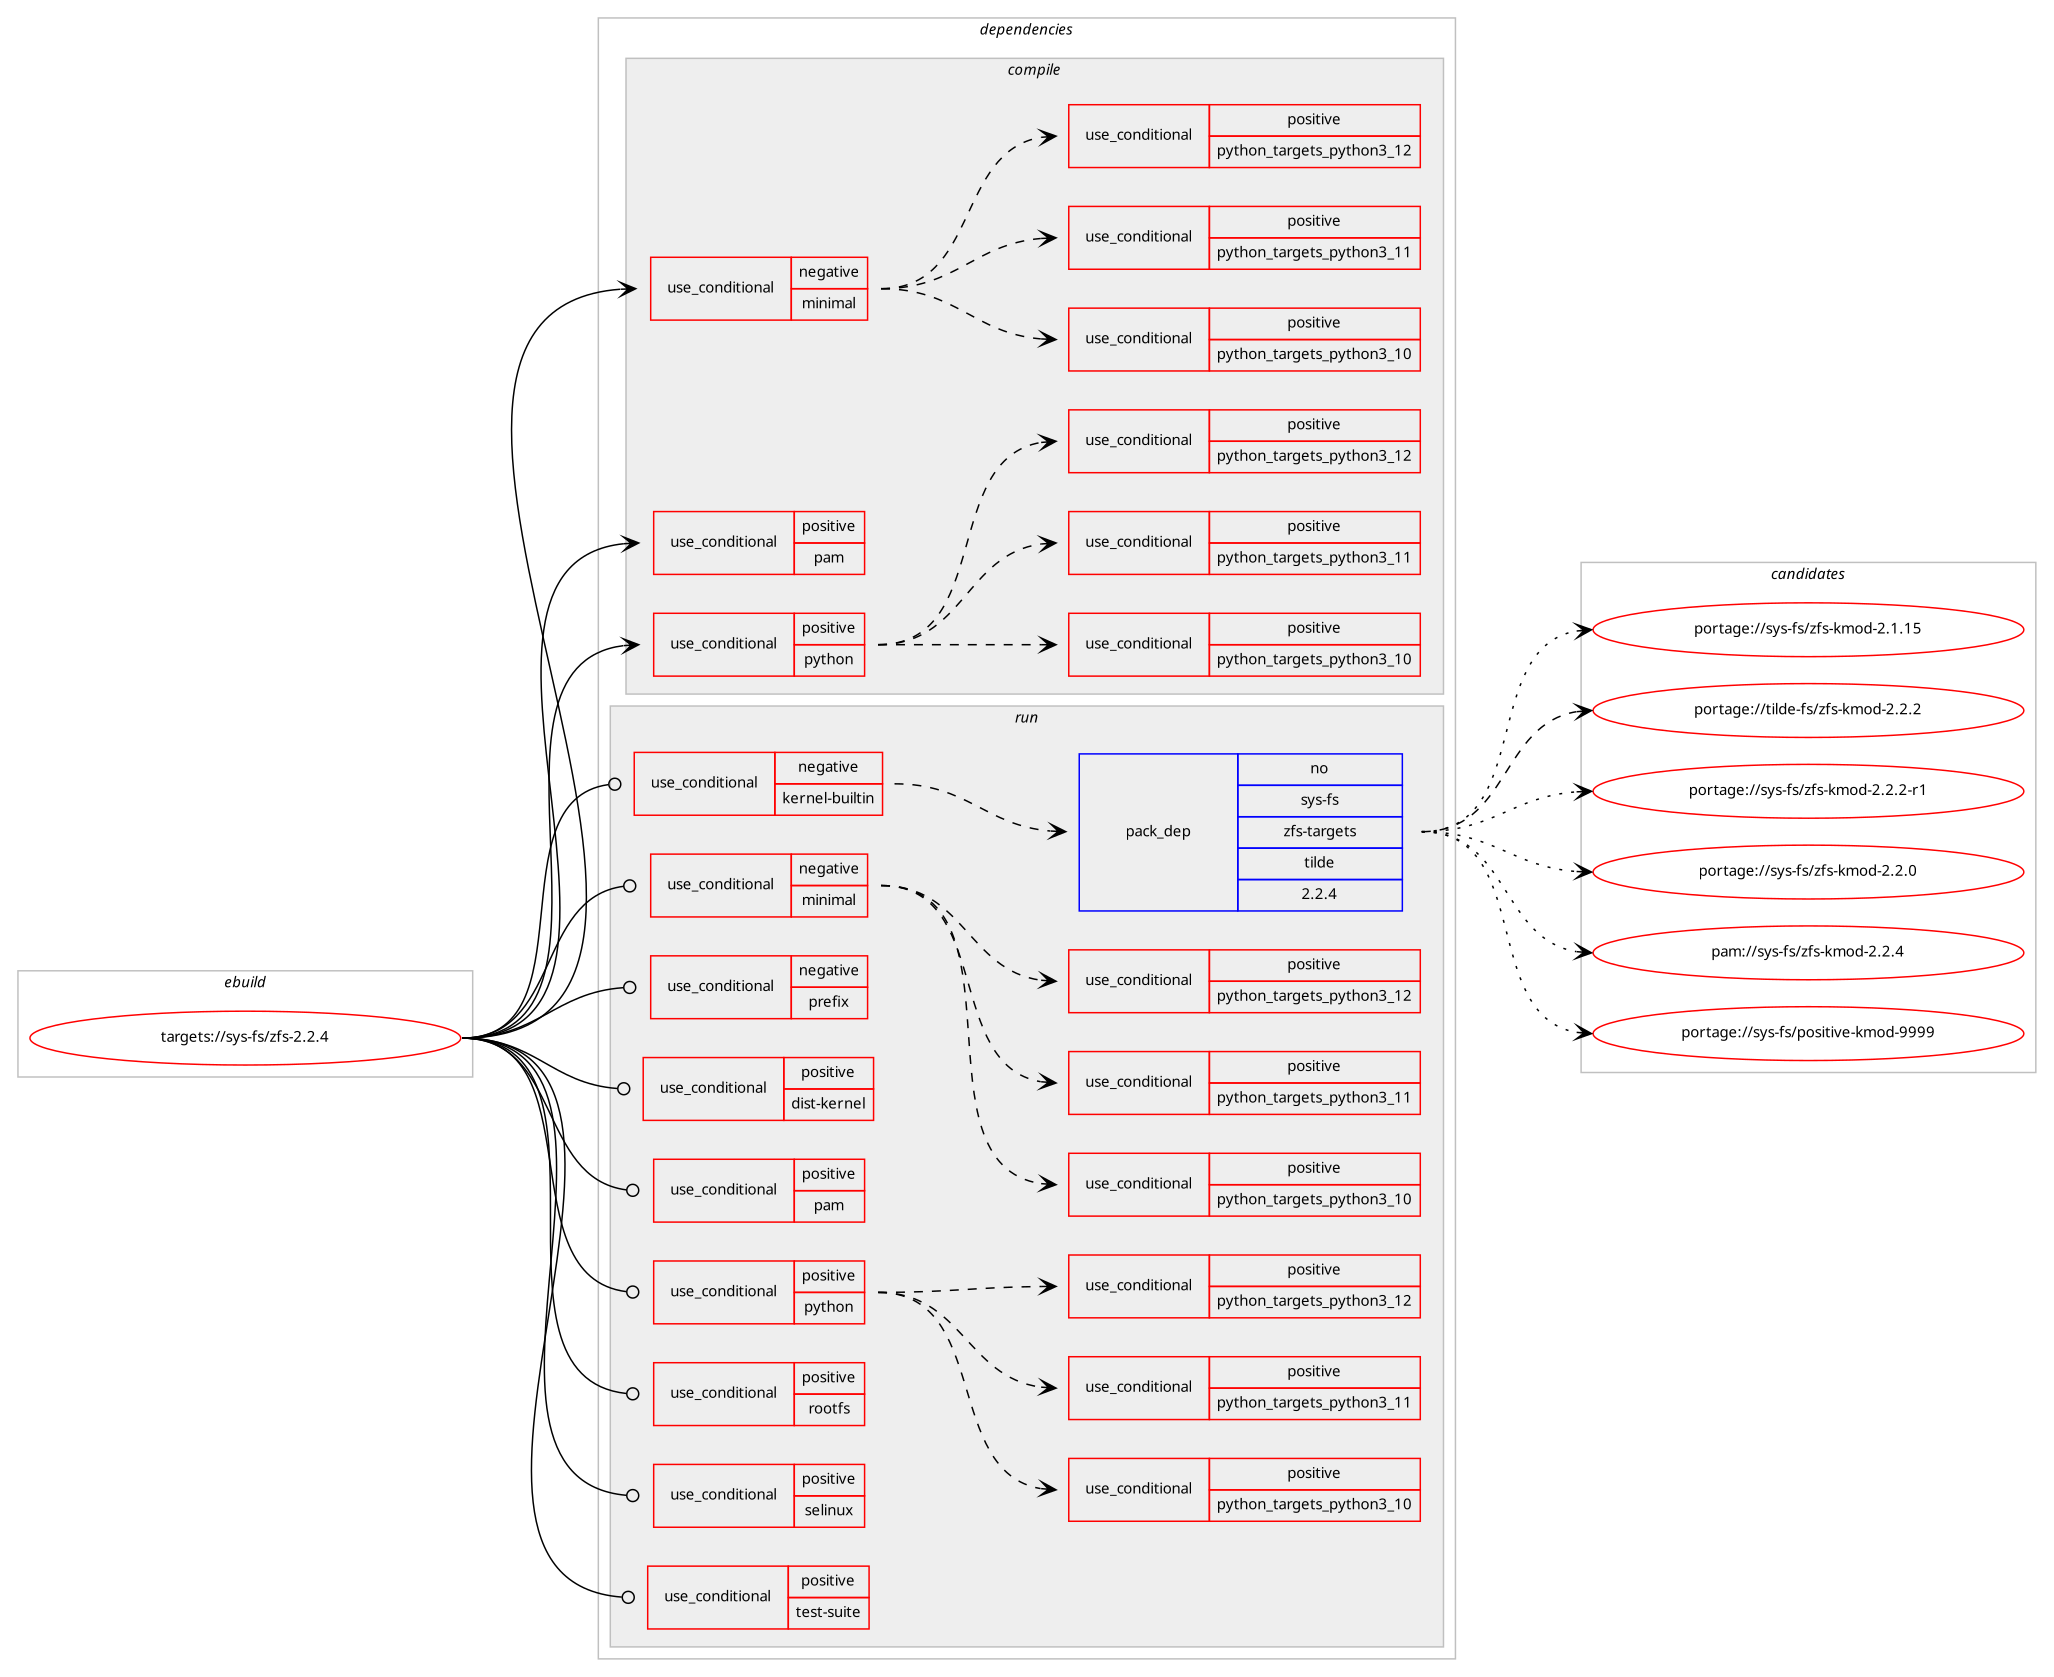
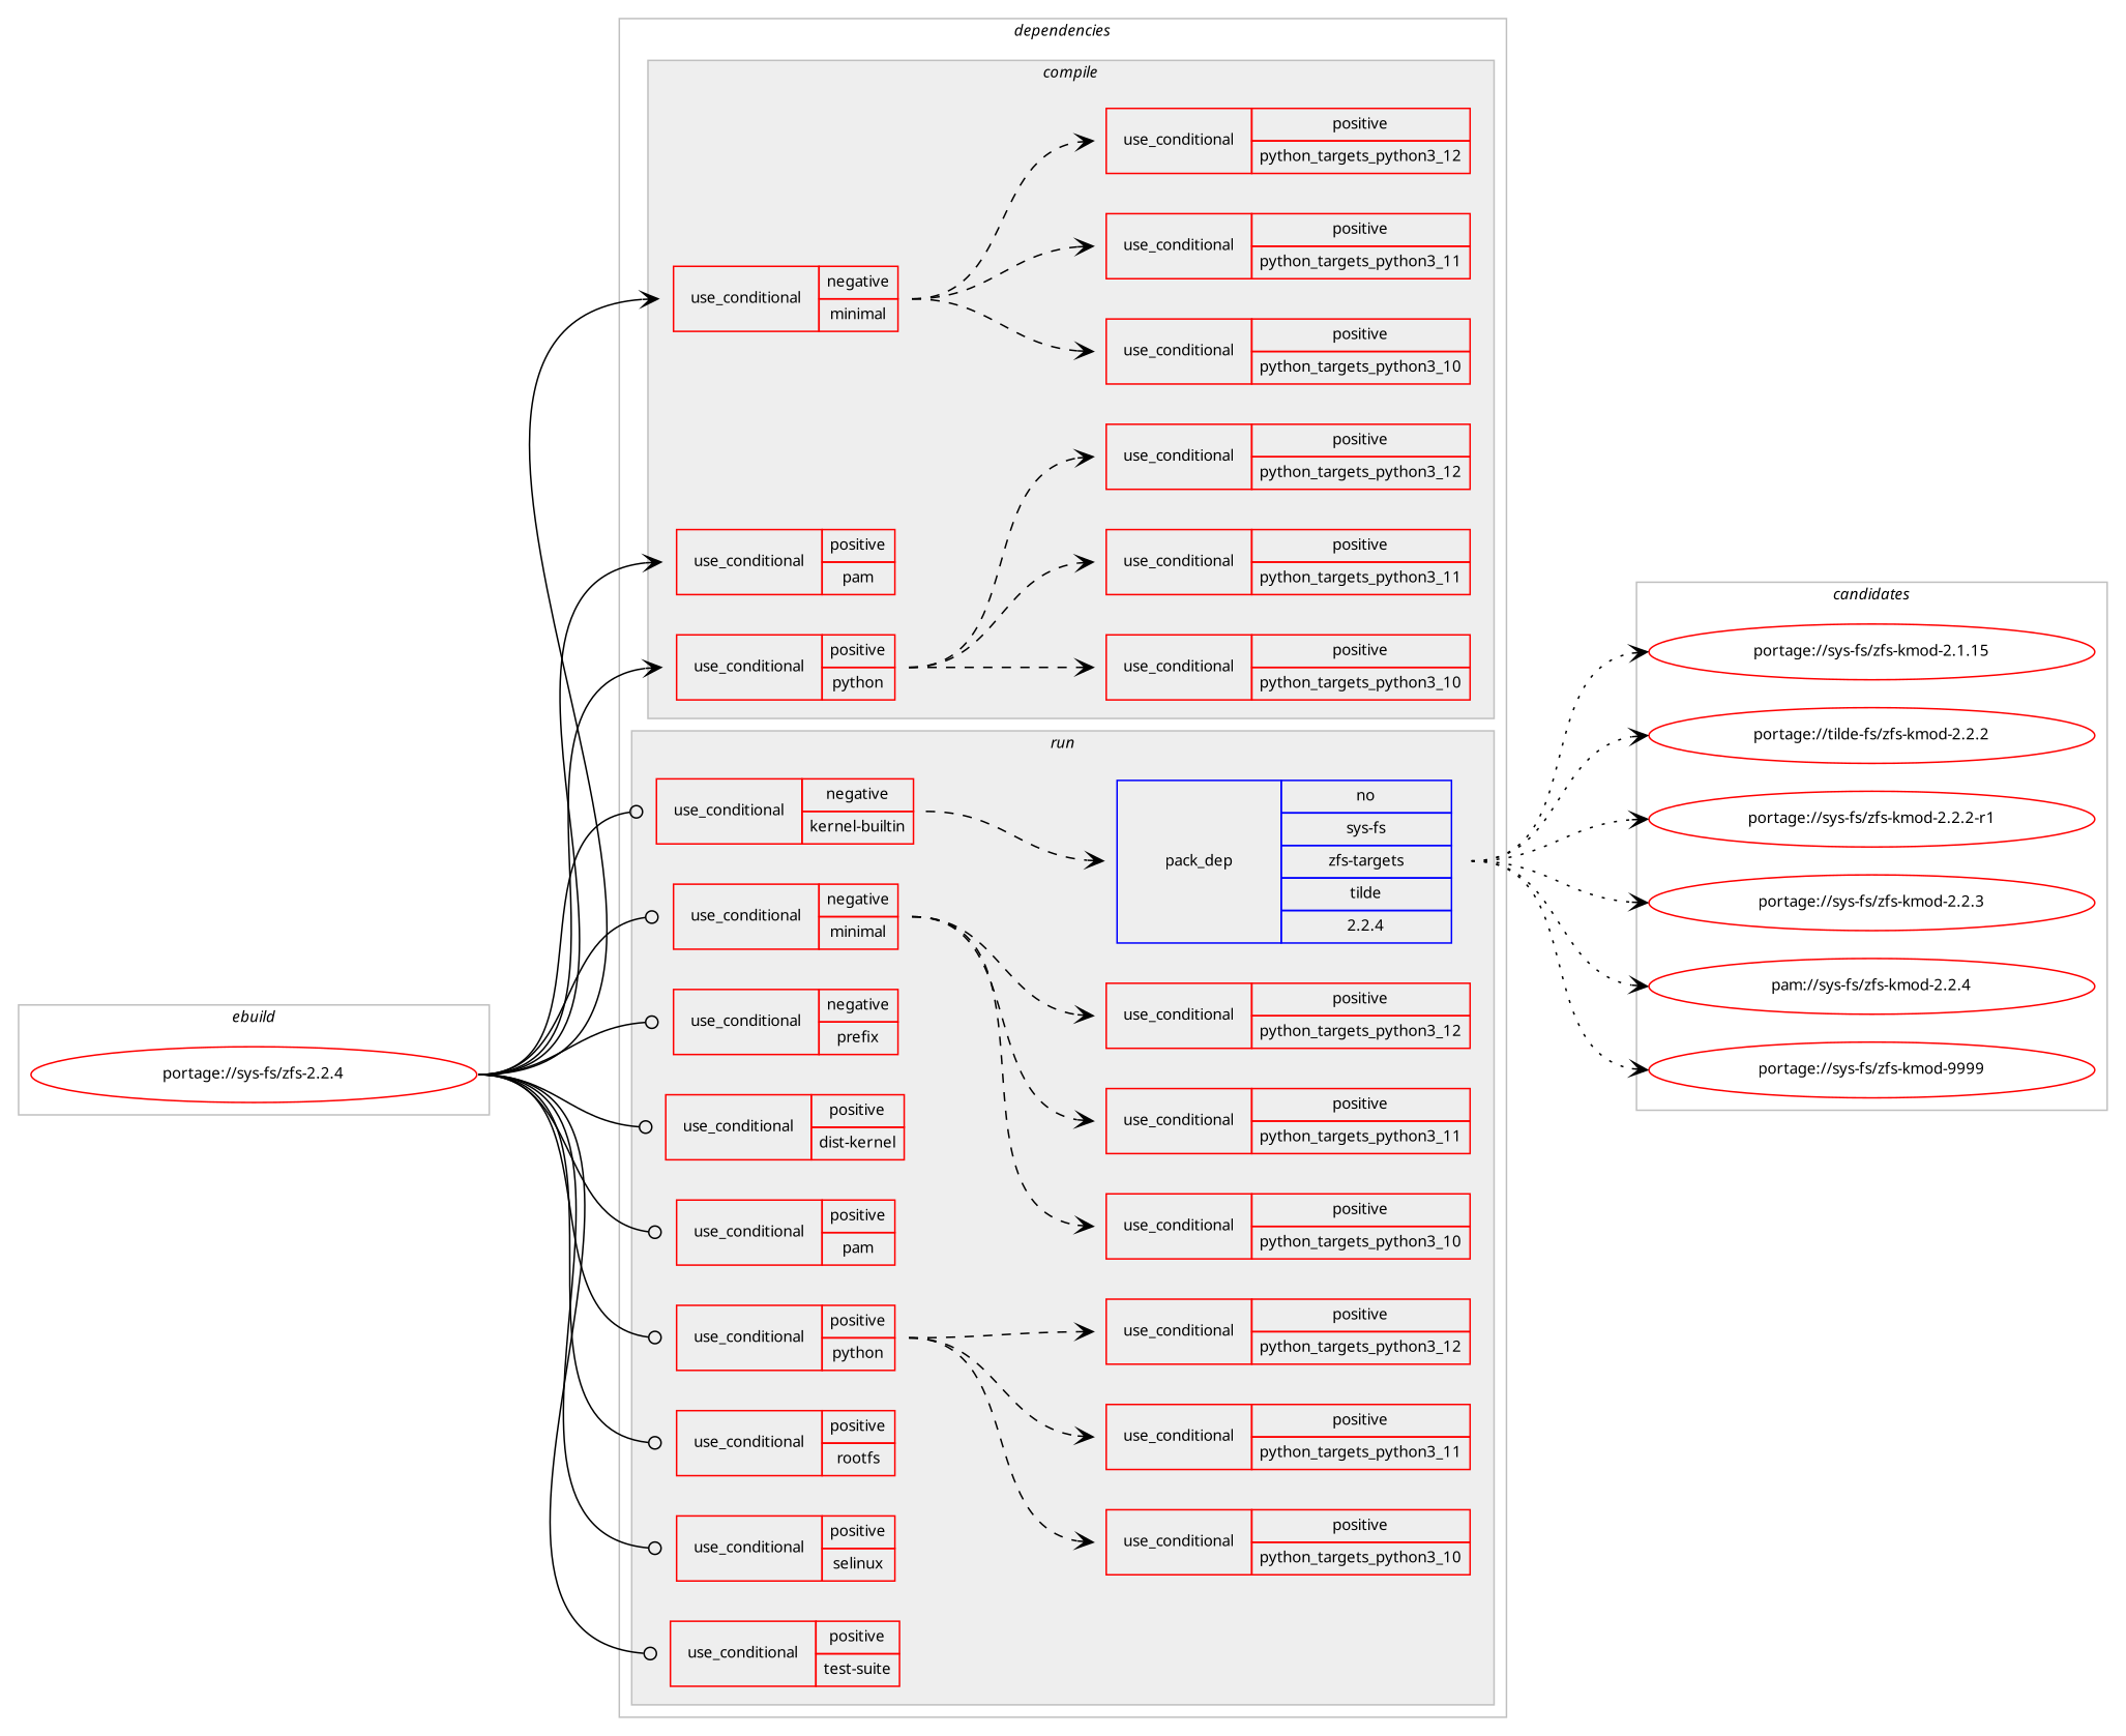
  digraph {
    compound=true
    concentrate=true
    fontname="Noto Sans"
    fontsize=10
    newrank=true
    rankdir=LR
    ranksep=1.5
    node [color=red fontname="Noto Sans" fontsize=10 shape=none]
    edge [arrowhead=vee fontname="Noto Sans" headport=w style=dashed tailport=e weight=20]
-   n1 [label="targets://sys-fs/zfs-2.2.4" width=4 shape=""]
+   n1 [label="portage://sys-fs/zfs-2.2.4" width=4 shape=""]
    n2 [label=<<TABLE BORDER="0" CELLBORDER="1" CELLSPACING="0" CELLPADDING="4"><TR><TD ROWSPAN="3" CELLPADDING="10">use_conditional</TD></TR><TR><TD>positive</TD></TR><TR><TD>python_targets_python3_10</TD></TR></TABLE>>]
    n3 [label=<<TABLE BORDER="0" CELLBORDER="1" CELLSPACING="0" CELLPADDING="4"><TR><TD ROWSPAN="3" CELLPADDING="10">use_conditional</TD></TR><TR><TD>positive</TD></TR><TR><TD>python_targets_python3_11</TD></TR></TABLE>>]
    n4 [label=<<TABLE BORDER="0" CELLBORDER="1" CELLSPACING="0" CELLPADDING="4"><TR><TD ROWSPAN="3" CELLPADDING="10">use_conditional</TD></TR><TR><TD>positive</TD></TR><TR><TD>python_targets_python3_12</TD></TR></TABLE>>]
    n5 [label=<<TABLE BORDER="0" CELLBORDER="1" CELLSPACING="0" CELLPADDING="4"><TR><TD ROWSPAN="3" CELLPADDING="10">use_conditional</TD></TR><TR><TD>negative</TD></TR><TR><TD>minimal</TD></TR></TABLE>>]
    n6 [label=<<TABLE BORDER="0" CELLBORDER="1" CELLSPACING="0" CELLPADDING="4"><TR><TD ROWSPAN="3" CELLPADDING="10">use_conditional</TD></TR><TR><TD>positive</TD></TR><TR><TD>pam</TD></TR></TABLE>>]
    n7 [label=<<TABLE BORDER="0" CELLBORDER="1" CELLSPACING="0" CELLPADDING="4"><TR><TD ROWSPAN="3" CELLPADDING="10">use_conditional</TD></TR><TR><TD>positive</TD></TR><TR><TD>python_targets_python3_10</TD></TR></TABLE>>]
    n8 [label=<<TABLE BORDER="0" CELLBORDER="1" CELLSPACING="0" CELLPADDING="4"><TR><TD ROWSPAN="3" CELLPADDING="10">use_conditional</TD></TR><TR><TD>positive</TD></TR><TR><TD>python_targets_python3_11</TD></TR></TABLE>>]
    n9 [label=<<TABLE BORDER="0" CELLBORDER="1" CELLSPACING="0" CELLPADDING="4"><TR><TD ROWSPAN="3" CELLPADDING="10">use_conditional</TD></TR><TR><TD>positive</TD></TR><TR><TD>python_targets_python3_12</TD></TR></TABLE>>]
    n10 [label=<<TABLE BORDER="0" CELLBORDER="1" CELLSPACING="0" CELLPADDING="4"><TR><TD ROWSPAN="3" CELLPADDING="10">use_conditional</TD></TR><TR><TD>positive</TD></TR><TR><TD>python</TD></TR></TABLE>>]
    n11 [color=blue label=<<TABLE BORDER="0" CELLBORDER="1" CELLSPACING="0" CELLPADDING="4" WIDTH="220"><TR><TD ROWSPAN="6" CELLPADDING="30">pack_dep</TD></TR><TR><TD WIDTH="110">no</TD></TR><TR><TD>sys-fs</TD></TR><TR><TD>zfs-targets</TD></TR><TR><TD>tilde</TD></TR><TR><TD>2.2.4</TD></TR></TABLE>>]
    n12 [label=<<TABLE BORDER="0" CELLBORDER="1" CELLSPACING="0" CELLPADDING="4"><TR><TD ROWSPAN="3" CELLPADDING="10">use_conditional</TD></TR><TR><TD>negative</TD></TR><TR><TD>kernel-builtin</TD></TR></TABLE>>]
    n13 [label=<<TABLE BORDER="0" CELLBORDER="1" CELLSPACING="0" CELLPADDING="4"><TR><TD ROWSPAN="3" CELLPADDING="10">use_conditional</TD></TR><TR><TD>positive</TD></TR><TR><TD>python_targets_python3_10</TD></TR></TABLE>>]
    n14 [label=<<TABLE BORDER="0" CELLBORDER="1" CELLSPACING="0" CELLPADDING="4"><TR><TD ROWSPAN="3" CELLPADDING="10">use_conditional</TD></TR><TR><TD>positive</TD></TR><TR><TD>python_targets_python3_11</TD></TR></TABLE>>]
    n15 [label=<<TABLE BORDER="0" CELLBORDER="1" CELLSPACING="0" CELLPADDING="4"><TR><TD ROWSPAN="3" CELLPADDING="10">use_conditional</TD></TR><TR><TD>positive</TD></TR><TR><TD>python_targets_python3_12</TD></TR></TABLE>>]
    n16 [label=<<TABLE BORDER="0" CELLBORDER="1" CELLSPACING="0" CELLPADDING="4"><TR><TD ROWSPAN="3" CELLPADDING="10">use_conditional</TD></TR><TR><TD>negative</TD></TR><TR><TD>minimal</TD></TR></TABLE>>]
    n17 [label=<<TABLE BORDER="0" CELLBORDER="1" CELLSPACING="0" CELLPADDING="4"><TR><TD ROWSPAN="3" CELLPADDING="10">use_conditional</TD></TR><TR><TD>negative</TD></TR><TR><TD>prefix</TD></TR></TABLE>>]
    n18 [label=<<TABLE BORDER="0" CELLBORDER="1" CELLSPACING="0" CELLPADDING="4"><TR><TD ROWSPAN="3" CELLPADDING="10">use_conditional</TD></TR><TR><TD>positive</TD></TR><TR><TD>dist-kernel</TD></TR></TABLE>>]
    n19 [label=<<TABLE BORDER="0" CELLBORDER="1" CELLSPACING="0" CELLPADDING="4"><TR><TD ROWSPAN="3" CELLPADDING="10">use_conditional</TD></TR><TR><TD>positive</TD></TR><TR><TD>pam</TD></TR></TABLE>>]
    n20 [label=<<TABLE BORDER="0" CELLBORDER="1" CELLSPACING="0" CELLPADDING="4"><TR><TD ROWSPAN="3" CELLPADDING="10">use_conditional</TD></TR><TR><TD>positive</TD></TR><TR><TD>python_targets_python3_10</TD></TR></TABLE>>]
    n21 [label=<<TABLE BORDER="0" CELLBORDER="1" CELLSPACING="0" CELLPADDING="4"><TR><TD ROWSPAN="3" CELLPADDING="10">use_conditional</TD></TR><TR><TD>positive</TD></TR><TR><TD>python_targets_python3_11</TD></TR></TABLE>>]
    n22 [label=<<TABLE BORDER="0" CELLBORDER="1" CELLSPACING="0" CELLPADDING="4"><TR><TD ROWSPAN="3" CELLPADDING="10">use_conditional</TD></TR><TR><TD>positive</TD></TR><TR><TD>python_targets_python3_12</TD></TR></TABLE>>]
    n23 [label=<<TABLE BORDER="0" CELLBORDER="1" CELLSPACING="0" CELLPADDING="4"><TR><TD ROWSPAN="3" CELLPADDING="10">use_conditional</TD></TR><TR><TD>positive</TD></TR><TR><TD>python</TD></TR></TABLE>>]
    n24 [label=<<TABLE BORDER="0" CELLBORDER="1" CELLSPACING="0" CELLPADDING="4"><TR><TD ROWSPAN="3" CELLPADDING="10">use_conditional</TD></TR><TR><TD>positive</TD></TR><TR><TD>rootfs</TD></TR></TABLE>>]
    n25 [label=<<TABLE BORDER="0" CELLBORDER="1" CELLSPACING="0" CELLPADDING="4"><TR><TD ROWSPAN="3" CELLPADDING="10">use_conditional</TD></TR><TR><TD>positive</TD></TR><TR><TD>selinux</TD></TR></TABLE>>]
    n26 [label=<<TABLE BORDER="0" CELLBORDER="1" CELLSPACING="0" CELLPADDING="4"><TR><TD ROWSPAN="3" CELLPADDING="10">use_conditional</TD></TR><TR><TD>positive</TD></TR><TR><TD>test-suite</TD></TR></TABLE>>]
    n27 [label="portage://sys-fs/zfs-kmod-2.1.15" width=4 shape=""]
    n28 [label="portage://tilde-fs/zfs-kmod-2.2.2" width=4 shape=""]
    n29 [label="portage://sys-fs/zfs-kmod-2.2.2-r1" width=4 shape=""]
-   n30 [label="portage://sys-fs/zfs-kmod-2.2.0" width=4 shape=""]
+   n30 [label="portage://sys-fs/zfs-kmod-2.2.3" width=4 shape=""]
    n31 [label="pam://sys-fs/zfs-kmod-2.2.4" width=4 shape=""]
-   n32 [label="portage://sys-fs/positive-kmod-9999" width=4 shape=""]
+   n32 [label="portage://sys-fs/zfs-kmod-9999" width=4 shape=""]
    subgraph cluster_1 {
      color=gray
      label=<<i>ebuild</i>>
      rank=same
      n1
    }
    subgraph cluster_2 {
      color=gray
      label=<<i>dependencies</i>>
      subgraph cluster_3 {
        color=gray
        fillcolor="#eeeeee"
        label=<<i>compile</i>>
        style=filled
        subgraph sub_4 {
          color=gray
          fillcolor="#eeeeee"
          label=<<i>compile</i>>
          style=filled
          n5
          subgraph sub_5 {
            color=gray
            fillcolor="#eeeeee"
            label=<<i>compile</i>>
            style=filled
            n2
          }
          subgraph sub_6 {
            color=gray
            fillcolor="#eeeeee"
            label=<<i>compile</i>>
            style=filled
            n3
          }
          subgraph sub_7 {
            color=gray
            fillcolor="#eeeeee"
            label=<<i>compile</i>>
            style=filled
            n4
          }
        }
        subgraph sub_8 {
          color=gray
          fillcolor="#eeeeee"
          label=<<i>compile</i>>
          style=filled
          n6
        }
        subgraph sub_9 {
          color=gray
          fillcolor="#eeeeee"
          label=<<i>compile</i>>
          style=filled
          n10
          subgraph sub_10 {
            color=gray
            fillcolor="#eeeeee"
            label=<<i>compile</i>>
            style=filled
            n7
          }
          subgraph sub_11 {
            color=gray
            fillcolor="#eeeeee"
            label=<<i>compile</i>>
            style=filled
            n8
          }
          subgraph sub_12 {
            color=gray
            fillcolor="#eeeeee"
            label=<<i>compile</i>>
            style=filled
            n9
          }
        }
      }
      subgraph cluster_13 {
        color=gray
        fillcolor="#eeeeee"
        label=<<i>compile and run</i>>
        style=filled
      }
      subgraph cluster_14 {
        color=gray
        fillcolor="#eeeeee"
        label=<<i>run</i>>
        style=filled
        subgraph sub_15 {
          color=gray
          fillcolor="#eeeeee"
          label=<<i>run</i>>
          style=filled
          n12
          subgraph sub_16 {
            color=gray
            fillcolor="#eeeeee"
            label=<<i>run</i>>
            style=filled
            n11
          }
        }
        subgraph sub_17 {
          color=gray
          fillcolor="#eeeeee"
          label=<<i>run</i>>
          style=filled
          n16
          subgraph sub_18 {
            color=gray
            fillcolor="#eeeeee"
            label=<<i>run</i>>
            style=filled
            n13
          }
          subgraph sub_19 {
            color=gray
            fillcolor="#eeeeee"
            label=<<i>run</i>>
            style=filled
            n14
          }
          subgraph sub_20 {
            color=gray
            fillcolor="#eeeeee"
            label=<<i>run</i>>
            style=filled
            n15
          }
        }
        subgraph sub_21 {
          color=gray
          fillcolor="#eeeeee"
          label=<<i>run</i>>
          style=filled
          n17
        }
        subgraph sub_22 {
          color=gray
          fillcolor="#eeeeee"
          label=<<i>run</i>>
          style=filled
          n18
        }
        subgraph sub_23 {
          color=gray
          fillcolor="#eeeeee"
          label=<<i>run</i>>
          style=filled
          n19
        }
        subgraph sub_24 {
          color=gray
          fillcolor="#eeeeee"
          label=<<i>run</i>>
          style=filled
          n23
          subgraph sub_25 {
            color=gray
            fillcolor="#eeeeee"
            label=<<i>run</i>>
            style=filled
            n20
          }
          subgraph sub_26 {
            color=gray
            fillcolor="#eeeeee"
            label=<<i>run</i>>
            style=filled
            n21
          }
          subgraph sub_27 {
            color=gray
            fillcolor="#eeeeee"
            label=<<i>run</i>>
            style=filled
            n22
          }
        }
        subgraph sub_28 {
          color=gray
          fillcolor="#eeeeee"
          label=<<i>run</i>>
          style=filled
          n24
        }
        subgraph sub_29 {
          color=gray
          fillcolor="#eeeeee"
          label=<<i>run</i>>
          style=filled
          n25
        }
        subgraph sub_30 {
          color=gray
          fillcolor="#eeeeee"
          label=<<i>run</i>>
          style=filled
          n26
        }
      }
    }
    subgraph cluster_31 {
      color=gray
      label=<<i>candidates</i>>
      rank=same
      subgraph sub_32 {
        color=black
        label=<<i>candidates</i>>
        nodesep=1
        rank=same
        n27
        n28
        n29
        n30
        n31
        n32
      }
    }
    n1 -> n5 [style=solid]
    n1 -> n6 [style=solid]
    n1 -> n10 [style=solid]
    n1 -> n12 [arrowhead=odot style=solid]
    n1 -> n16 [arrowhead=odot style=solid]
    n1 -> n17 [arrowhead=odot style=solid]
    n1 -> n18 [arrowhead=odot style=solid]
    n1 -> n19 [arrowhead=odot style=solid]
    n1 -> n23 [arrowhead=odot style=solid]
    n1 -> n24 [arrowhead=odot style=solid]
    n1 -> n25 [arrowhead=odot style=solid]
    n1 -> n26 [arrowhead=odot style=solid]
    n5 -> n2
    n5 -> n3
    n5 -> n4
    n10 -> n7
    n10 -> n8
    n10 -> n9
    n11 -> n27 [style=dotted weight=100]
-   n11 -> n28 [weight=100]
+   n11 -> n28 [style=dotted weight=100]
    n11 -> n29 [style=dotted weight=100]
    n11 -> n30 [style=dotted weight=100]
    n11 -> n31 [style=dotted weight=100]
    n11 -> n32 [style=dotted weight=100]
    n12 -> n11
    n16 -> n13
    n16 -> n14
    n16 -> n15
    n23 -> n20
    n23 -> n21
    n23 -> n22
  }
